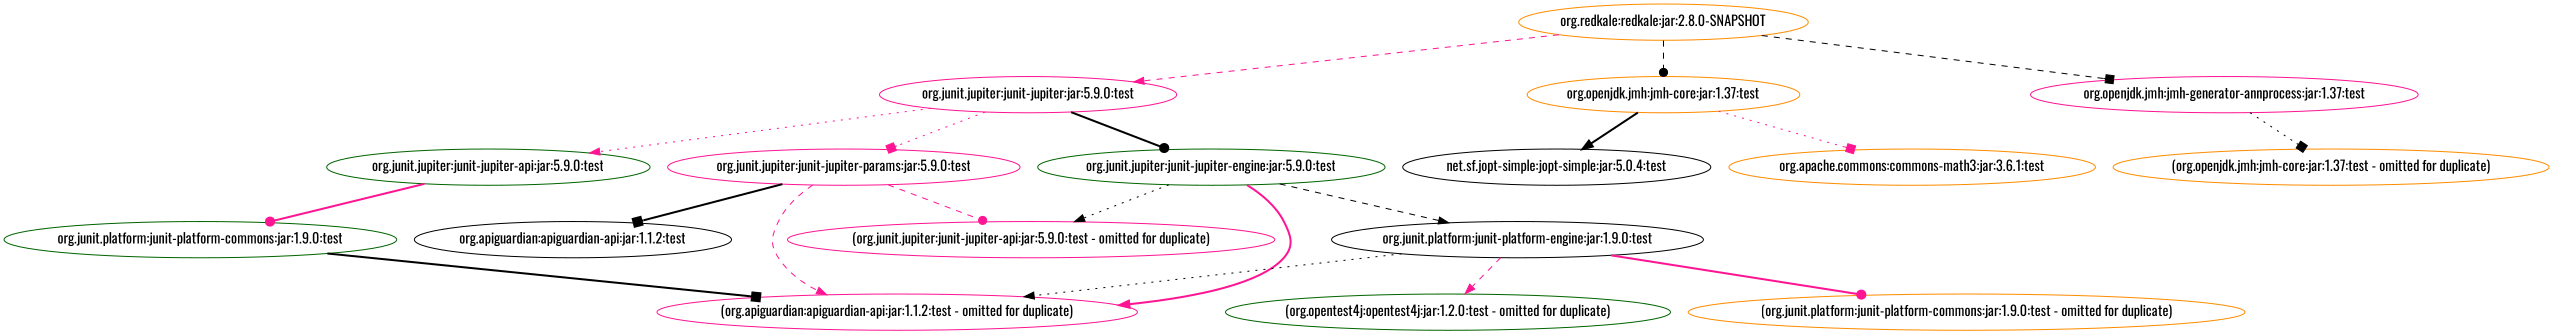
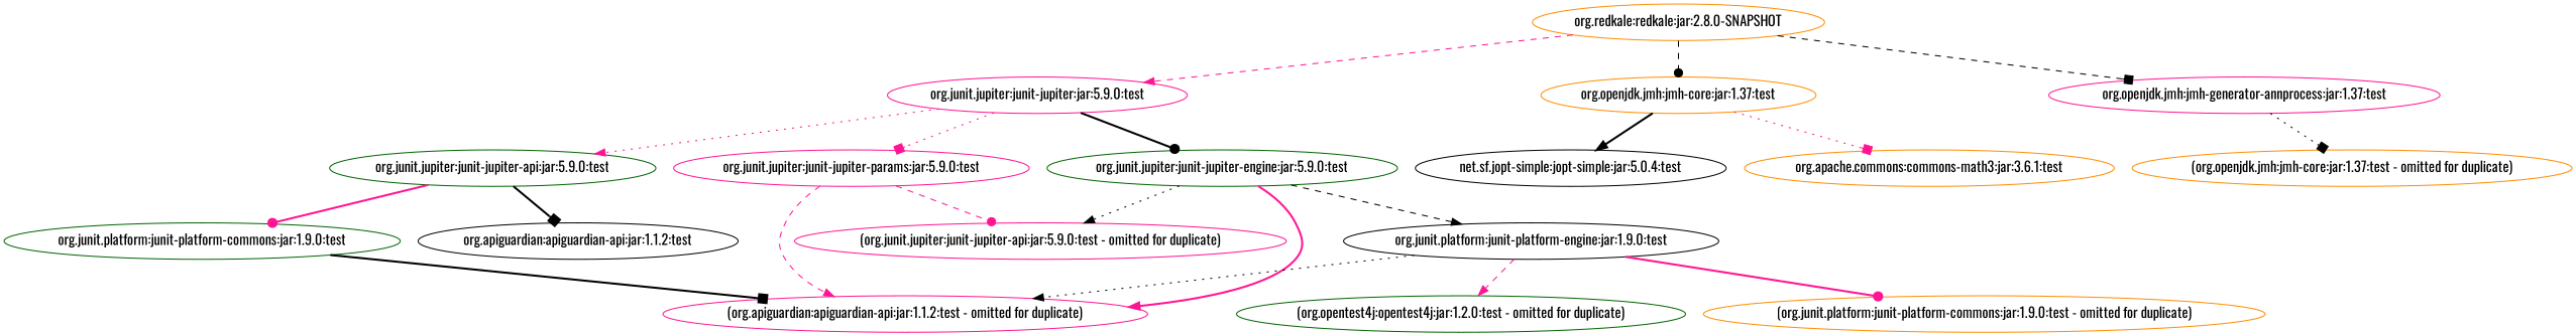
  digraph {
    fontname=Oswald
    node [color=deeppink fontname=Oswald]
    edge [arrowhead=normal color=deeppink fontname=Oswald style=bold]
    "org.junit.jupiter:junit-jupiter:jar:5.9.0:test"
    "org.redkale:redkale:jar:2.8.0-SNAPSHOT" [color=darkorange]
    "org.openjdk.jmh:jmh-core:jar:1.37:test" [color=darkorange]
    "org.openjdk.jmh:jmh-generator-annprocess:jar:1.37:test"
    "org.junit.jupiter:junit-jupiter-api:jar:5.9.0:test" [color=darkgreen]
    "org.junit.jupiter:junit-jupiter-params:jar:5.9.0:test"
    "org.junit.jupiter:junit-jupiter-engine:jar:5.9.0:test" [color=darkgreen]
    "net.sf.jopt-simple:jopt-simple:jar:5.0.4:test" [color=black]
    "org.apache.commons:commons-math3:jar:3.6.1:test" [color=darkorange]
    "(org.openjdk.jmh:jmh-core:jar:1.37:test - omitted for duplicate)" [color=darkorange]
    "org.junit.platform:junit-platform-commons:jar:1.9.0:test" [color=darkgreen]
    "org.apiguardian:apiguardian-api:jar:1.1.2:test" [color=black]
    "(org.apiguardian:apiguardian-api:jar:1.1.2:test - omitted for duplicate)"
    "(org.junit.jupiter:junit-jupiter-api:jar:5.9.0:test - omitted for duplicate)"
    "org.junit.platform:junit-platform-engine:jar:1.9.0:test" [color=black]
    "(org.opentest4j:opentest4j:jar:1.2.0:test - omitted for duplicate)" [color=darkgreen]
    "(org.junit.platform:junit-platform-commons:jar:1.9.0:test - omitted for duplicate)" [color=darkorange]
    "org.junit.jupiter:junit-jupiter:jar:5.9.0:test" -> "org.junit.jupiter:junit-jupiter-api:jar:5.9.0:test" [style=dotted]
    "org.junit.jupiter:junit-jupiter:jar:5.9.0:test" -> "org.junit.jupiter:junit-jupiter-params:jar:5.9.0:test" [arrowhead=box style=dotted]
    "org.junit.jupiter:junit-jupiter:jar:5.9.0:test" -> "org.junit.jupiter:junit-jupiter-engine:jar:5.9.0:test" [arrowhead=dot color=black]
    "org.redkale:redkale:jar:2.8.0-SNAPSHOT" -> "org.junit.jupiter:junit-jupiter:jar:5.9.0:test" [style=dashed]
    "org.redkale:redkale:jar:2.8.0-SNAPSHOT" -> "org.openjdk.jmh:jmh-core:jar:1.37:test" [arrowhead=dot color=black style=dashed]
    "org.redkale:redkale:jar:2.8.0-SNAPSHOT" -> "org.openjdk.jmh:jmh-generator-annprocess:jar:1.37:test" [arrowhead=box color=black style=dashed]
    "org.openjdk.jmh:jmh-core:jar:1.37:test" -> "net.sf.jopt-simple:jopt-simple:jar:5.0.4:test" [color=black]
    "org.openjdk.jmh:jmh-core:jar:1.37:test" -> "org.apache.commons:commons-math3:jar:3.6.1:test" [arrowhead=box style=dotted]
    "org.openjdk.jmh:jmh-generator-annprocess:jar:1.37:test" -> "(org.openjdk.jmh:jmh-core:jar:1.37:test - omitted for duplicate)" [arrowhead=box color=black style=dotted]
    "org.junit.jupiter:junit-jupiter-api:jar:5.9.0:test" -> "org.junit.platform:junit-platform-commons:jar:1.9.0:test" [arrowhead=dot]
-   "org.junit.jupiter:junit-jupiter-params:jar:5.9.0:test" -> "org.apiguardian:apiguardian-api:jar:1.1.2:test" [arrowhead=box color=black]
+   "org.junit.jupiter:junit-jupiter-api:jar:5.9.0:test" -> "org.apiguardian:apiguardian-api:jar:1.1.2:test" [arrowhead=box color=black]
    "org.junit.jupiter:junit-jupiter-params:jar:5.9.0:test" -> "(org.apiguardian:apiguardian-api:jar:1.1.2:test - omitted for duplicate)" [style=dashed]
    "org.junit.jupiter:junit-jupiter-params:jar:5.9.0:test" -> "(org.junit.jupiter:junit-jupiter-api:jar:5.9.0:test - omitted for duplicate)" [arrowhead=dot style=dashed]
    "org.junit.jupiter:junit-jupiter-engine:jar:5.9.0:test" -> "(org.apiguardian:apiguardian-api:jar:1.1.2:test - omitted for duplicate)"
    "org.junit.jupiter:junit-jupiter-engine:jar:5.9.0:test" -> "(org.junit.jupiter:junit-jupiter-api:jar:5.9.0:test - omitted for duplicate)" [color=black style=dotted]
    "org.junit.jupiter:junit-jupiter-engine:jar:5.9.0:test" -> "org.junit.platform:junit-platform-engine:jar:1.9.0:test" [color=black style=dashed]
    "org.junit.platform:junit-platform-commons:jar:1.9.0:test" -> "(org.apiguardian:apiguardian-api:jar:1.1.2:test - omitted for duplicate)" [arrowhead=box color=black]
    "org.junit.platform:junit-platform-engine:jar:1.9.0:test" -> "(org.apiguardian:apiguardian-api:jar:1.1.2:test - omitted for duplicate)" [color=black style=dotted]
    "org.junit.platform:junit-platform-engine:jar:1.9.0:test" -> "(org.opentest4j:opentest4j:jar:1.2.0:test - omitted for duplicate)" [style=dashed]
    "org.junit.platform:junit-platform-engine:jar:1.9.0:test" -> "(org.junit.platform:junit-platform-commons:jar:1.9.0:test - omitted for duplicate)" [arrowhead=dot]
  }
